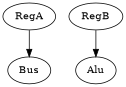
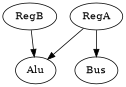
  digraph {
    RegA
    Alu
    Bus
    RegB
    subgraph sub_1 {
      label=Register
    }
    subgraph sub_2 {
      label=Register
    }
+   RegA -> Alu
    RegA -> Bus
    RegB -> Alu
  }
